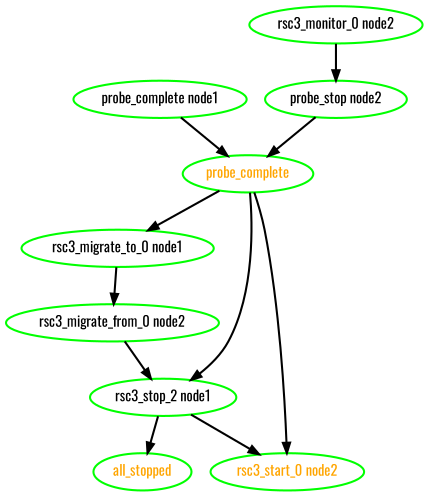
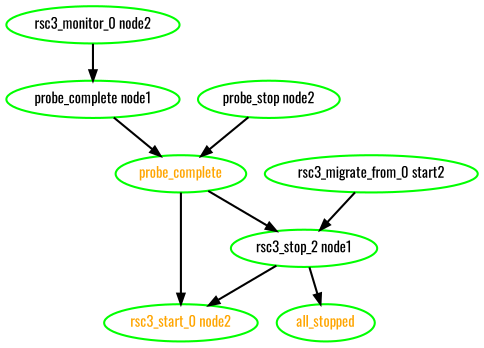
  digraph {
    fontname=Oswald
    node [color=green fontcolor=black fontname=Oswald style=bold]
    edge [fontname=Oswald style=bold]
    all_stopped [fontcolor=orange]
    probe_complete [fontcolor=orange]
    "probe_complete node1"
-   "rsc3_migrate_to_0 node1"
    "rsc3_start_0 node2" [fontcolor=orange]
    n6 [label="rsc3_stop_2 node1"]
-   "rsc3_migrate_from_0 node2"
+   "rsc3_migrate_from_0 node2" [label="rsc3_migrate_from_0 start2"]
    n8 [label="probe_stop node2"]
    "rsc3_monitor_0 node2"
-   probe_complete -> "rsc3_migrate_to_0 node1"
    probe_complete -> "rsc3_start_0 node2"
    probe_complete -> n6
    "probe_complete node1" -> probe_complete
-   "rsc3_migrate_to_0 node1" -> "rsc3_migrate_from_0 node2"
    n6 -> all_stopped
    n6 -> "rsc3_start_0 node2"
    "rsc3_migrate_from_0 node2" -> n6
    n8 -> probe_complete
-   "rsc3_monitor_0 node2" -> n8
+   "rsc3_monitor_0 node2" -> "probe_complete node1"
  }
